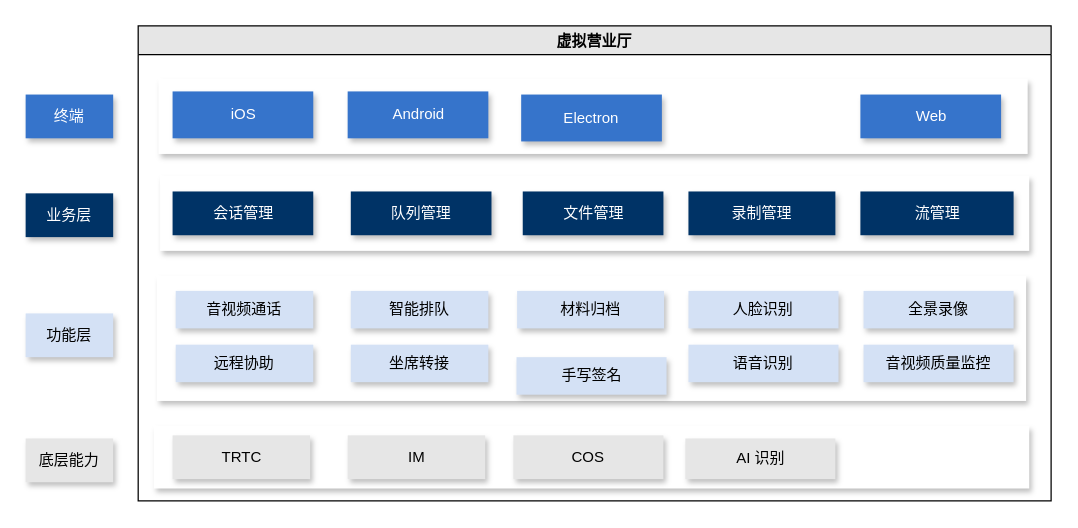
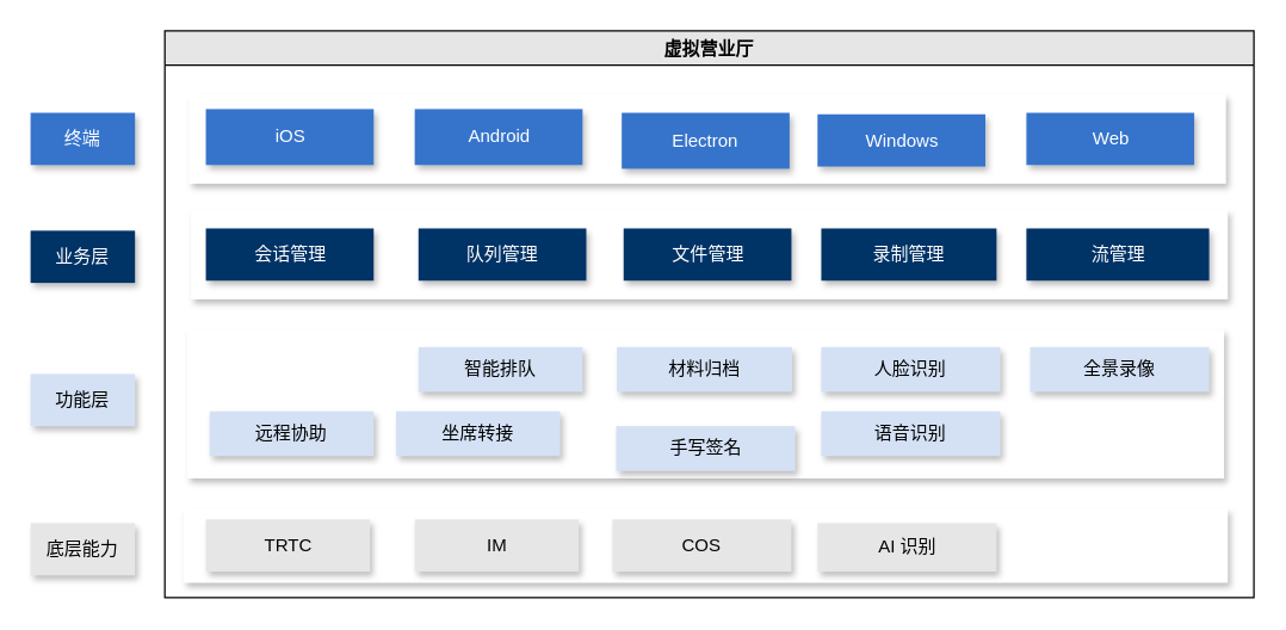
  <mxCell id="0" />
  <mxCell id="1" parent="0" />
  <mxCell id="2" value="虚拟营业厅" style="swimlane;fillColor=#E6E6E6;" vertex="1" parent="1"><mxGeometry x="110" y="20" width="730" height="380" as="geometry" /></mxCell>
  <mxCell id="3" value="" style="rounded=0;whiteSpace=wrap;html=1;strokeColor=none;shadow=1;" vertex="1" parent="2"><mxGeometry x="12.5" y="320" width="700" height="50" as="geometry" /></mxCell>
  <mxCell id="4" value="" style="rounded=0;whiteSpace=wrap;html=1;strokeColor=none;shadow=1;" vertex="1" parent="2"><mxGeometry x="15" y="200" width="695" height="100" as="geometry" /></mxCell>
  <mxCell id="5" value="TRTC" style="rounded=0;whiteSpace=wrap;html=1;fillColor=#E6E6E6;shadow=1;strokeColor=none;" vertex="1" parent="2"><mxGeometry x="27.5" y="327.5" width="110" height="35" as="geometry" /></mxCell>
  <mxCell id="6" value="IM" style="rounded=0;whiteSpace=wrap;html=1;fillColor=#E6E6E6;shadow=1;strokeColor=none;" vertex="1" parent="2"><mxGeometry x="167.5" y="327.5" width="110" height="35" as="geometry" /></mxCell>
  <mxCell id="7" value="COS" style="rounded=0;whiteSpace=wrap;html=1;fillColor=#E6E6E6;shadow=1;strokeColor=none;" vertex="1" parent="2"><mxGeometry x="300" y="327.5" width="120" height="35" as="geometry" /></mxCell>
  <mxCell id="8" value="AI 识别" style="rounded=0;whiteSpace=wrap;html=1;fillColor=#E6E6E6;shadow=1;strokeColor=none;" vertex="1" parent="2"><mxGeometry x="437.5" y="330" width="120" height="32.5" as="geometry" /></mxCell>
- <mxCell id="9" value="音视频通话" style="rounded=0;whiteSpace=wrap;html=1;fillColor=#D4E1F5;strokeColor=none;shadow=1;" vertex="1" parent="2"><mxGeometry x="30" y="212" width="110" height="30" as="geometry" /></mxCell>
  <mxCell id="10" value="远程协助" style="rounded=0;whiteSpace=wrap;html=1;fillColor=#D4E1F5;strokeColor=none;shadow=1;" vertex="1" parent="2"><mxGeometry x="30" y="255" width="110" height="30" as="geometry" /></mxCell>
  <mxCell id="11" value="人脸识别" style="rounded=0;whiteSpace=wrap;html=1;fillColor=#D4E1F5;strokeColor=none;shadow=1;" vertex="1" parent="2"><mxGeometry x="440" y="212" width="120" height="30" as="geometry" /></mxCell>
  <mxCell id="12" value="语音识别" style="rounded=0;whiteSpace=wrap;html=1;fillColor=#D4E1F5;strokeColor=none;shadow=1;" vertex="1" parent="2"><mxGeometry x="440" y="255" width="120" height="30" as="geometry" /></mxCell>
  <mxCell id="13" value="材料归档" style="rounded=0;whiteSpace=wrap;html=1;fillColor=#D4E1F5;strokeColor=none;shadow=1;" vertex="1" parent="2"><mxGeometry x="303" y="212" width="117.5" height="30" as="geometry" /></mxCell>
  <mxCell id="14" value="全景录像" style="rounded=0;whiteSpace=wrap;html=1;fillColor=#D4E1F5;strokeColor=none;shadow=1;" vertex="1" parent="2"><mxGeometry x="580" y="212" width="120" height="30" as="geometry" /></mxCell>
  <mxCell id="15" value="智能排队" style="rounded=0;whiteSpace=wrap;html=1;fillColor=#D4E1F5;strokeColor=none;shadow=1;" vertex="1" parent="2"><mxGeometry x="170" y="212" width="110" height="30" as="geometry" /></mxCell>
  <mxCell id="16" value="手写签名" style="rounded=0;whiteSpace=wrap;html=1;fillColor=#D4E1F5;strokeColor=none;shadow=1;" vertex="1" parent="2"><mxGeometry x="302.5" y="265" width="120" height="30" as="geometry" /></mxCell>
- <mxCell id="17" value="音视频质量监控" style="rounded=0;whiteSpace=wrap;html=1;fillColor=#D4E1F5;strokeColor=none;shadow=1;" vertex="1" parent="2"><mxGeometry x="580" y="255" width="120" height="30" as="geometry" /></mxCell>
- <mxCell id="18" value="坐席转接" style="rounded=0;whiteSpace=wrap;html=1;fillColor=#D4E1F5;strokeColor=none;shadow=1;" vertex="1" parent="2"><mxGeometry x="170" y="255" width="110" height="30" as="geometry" /></mxCell>
+ <mxCell id="18" value="坐席转接" style="rounded=0;whiteSpace=wrap;html=1;fillColor=#D4E1F5;strokeColor=none;shadow=1;" vertex="1" parent="2"><mxGeometry x="155" y="255" width="110" height="30" as="geometry" /></mxCell>
  <mxCell id="19" value="" style="rounded=0;whiteSpace=wrap;html=1;fillColor=default;shadow=1;strokeColor=none;" vertex="1" parent="2"><mxGeometry x="17.5" y="120" width="695" height="60" as="geometry" /></mxCell>
  <mxCell id="20" value="会话管理" style="rounded=0;whiteSpace=wrap;html=1;fillColor=#003366;fontColor=#FFFFFF;shadow=1;strokeColor=none;" vertex="1" parent="2"><mxGeometry x="27.5" y="132.5" width="112.5" height="35" as="geometry" /></mxCell>
  <mxCell id="21" value="队列管理" style="rounded=0;whiteSpace=wrap;html=1;fillColor=#003366;fontColor=#FFFFFF;shadow=1;strokeColor=none;" vertex="1" parent="2"><mxGeometry x="170" y="132.5" width="112.5" height="35" as="geometry" /></mxCell>
  <mxCell id="22" value="文件管理" style="rounded=0;whiteSpace=wrap;html=1;fillColor=#003366;fontColor=#FFFFFF;shadow=1;strokeColor=none;" vertex="1" parent="2"><mxGeometry x="307.5" y="132.5" width="112.5" height="35" as="geometry" /></mxCell>
  <mxCell id="23" value="录制管理" style="rounded=0;whiteSpace=wrap;html=1;fillColor=#003366;fontColor=#FFFFFF;shadow=1;strokeColor=none;" vertex="1" parent="2"><mxGeometry x="440" y="132.5" width="117.5" height="35" as="geometry" /></mxCell>
  <mxCell id="24" value="流管理" style="rounded=0;whiteSpace=wrap;html=1;fillColor=#003366;fontColor=#FFFFFF;shadow=1;strokeColor=none;" vertex="1" parent="2"><mxGeometry x="577.5" y="132.5" width="122.5" height="35" as="geometry" /></mxCell>
  <mxCell id="25" value="" style="rounded=0;whiteSpace=wrap;html=1;strokeWidth=1;glass=0;shadow=1;strokeColor=none;" vertex="1" parent="2"><mxGeometry x="16.25" y="42.5" width="695" height="60" as="geometry" /></mxCell>
  <mxCell id="26" value="iOS" style="rounded=0;whiteSpace=wrap;html=1;fillColor=#3674CB;strokeColor=none;fontColor=#FFFFFF;shadow=1;" vertex="1" parent="2"><mxGeometry x="27.5" y="52.5" width="112.5" height="37.5" as="geometry" /></mxCell>
  <mxCell id="27" value="Android" style="rounded=0;whiteSpace=wrap;html=1;fillColor=#3674CB;strokeColor=none;fontColor=#FFFFFF;shadow=1;" vertex="1" parent="2"><mxGeometry x="167.5" y="52.5" width="112.5" height="37.5" as="geometry" /></mxCell>
+ <mxCell id="28" value="Windows" style="rounded=0;whiteSpace=wrap;html=1;fillColor=#3674CB;strokeColor=none;fontColor=#FFFFFF;shadow=1;" vertex="1" parent="2"><mxGeometry x="437.5" y="56" width="112.5" height="35" as="geometry" /></mxCell>
  <mxCell id="29" value="Web" style="rounded=0;whiteSpace=wrap;html=1;fillColor=#3674CB;strokeColor=none;fontColor=#FFFFFF;shadow=1;" vertex="1" parent="2"><mxGeometry x="577.5" y="55" width="112.5" height="35" as="geometry" /></mxCell>
  <mxCell id="30" value="Electron" style="rounded=0;whiteSpace=wrap;html=1;fillColor=#3674CB;strokeColor=none;fontColor=#FFFFFF;shadow=1;" vertex="1" parent="2"><mxGeometry x="306.25" y="55" width="112.5" height="37.5" as="geometry" /></mxCell>
  <mxCell id="31" value="终端" style="rounded=0;whiteSpace=wrap;html=1;fillColor=#3674CB;strokeColor=none;fontColor=#FFFFFF;shadow=1;" vertex="1" parent="1"><mxGeometry x="20" y="75" width="70" height="35" as="geometry" /></mxCell>
  <mxCell id="32" value="业务层" style="rounded=0;whiteSpace=wrap;html=1;fillColor=#003366;fontColor=#FFFFFF;shadow=1;strokeColor=none;" vertex="1" parent="1"><mxGeometry x="20" y="154" width="70" height="35" as="geometry" /></mxCell>
  <mxCell id="33" value="功能层" style="rounded=0;whiteSpace=wrap;html=1;fillColor=#D4E1F5;strokeColor=none;shadow=1;" vertex="1" parent="1"><mxGeometry x="20" y="250" width="70" height="35" as="geometry" /></mxCell>
  <mxCell id="34" value="底层能力" style="rounded=0;whiteSpace=wrap;html=1;fillColor=#E6E6E6;shadow=1;strokeColor=none;" vertex="1" parent="1"><mxGeometry x="20" y="350" width="70" height="35" as="geometry" /></mxCell>
